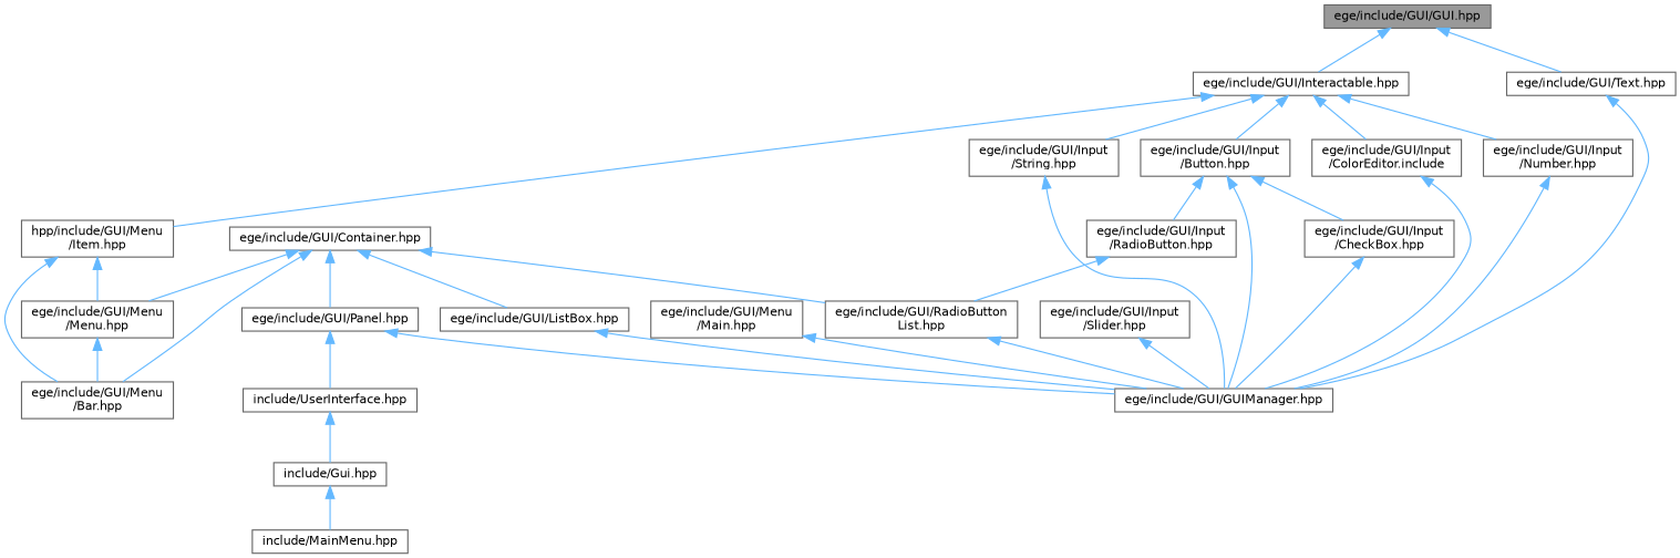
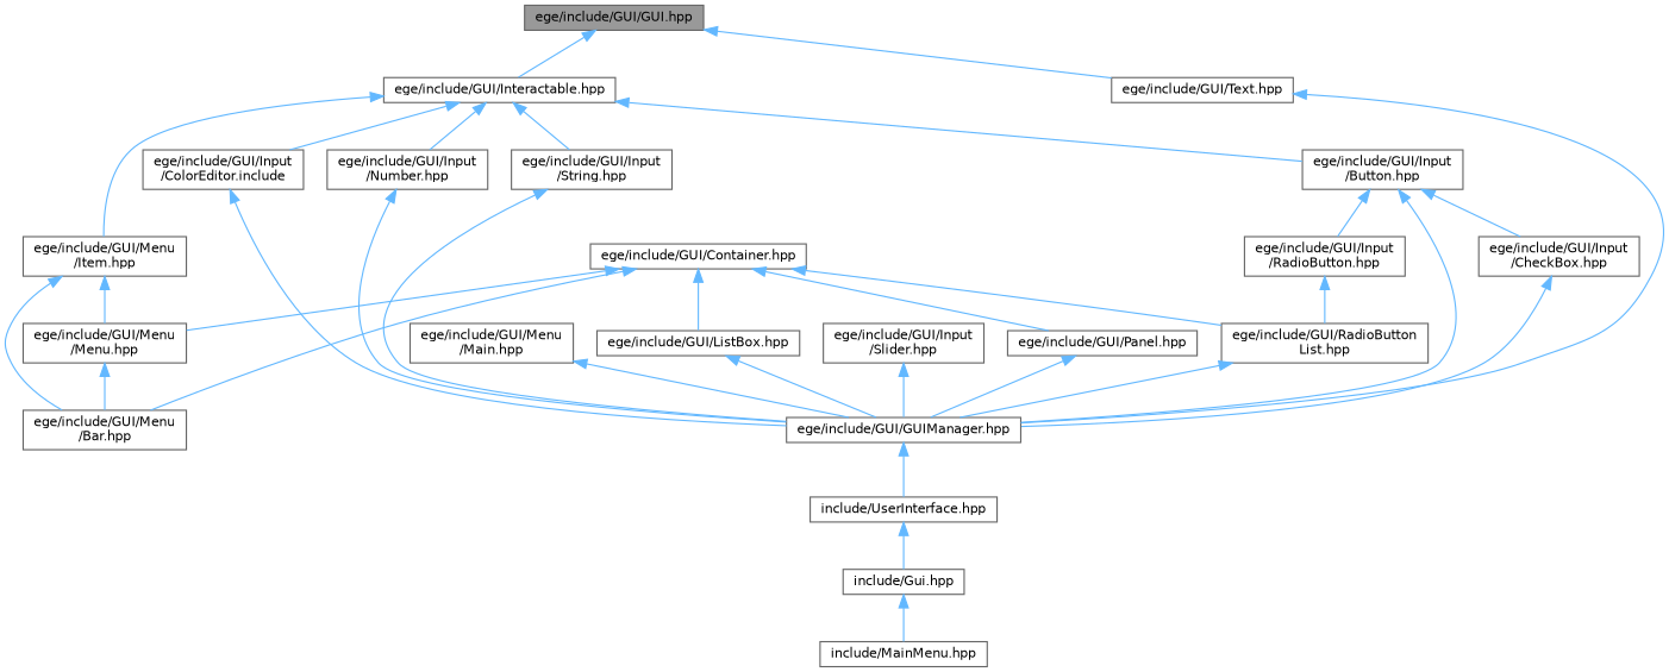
  digraph {
    node [color=grey40 fillcolor=white fontname=Helvetica fontsize=10 shape=box style=filled]
    edge [color=steelblue1 dir=back fontname=Helvetica fontsize=10 labelfontname=Helvetica labelfontsize=10 style=solid]
    n1 [color=gray40 fillcolor=grey60 fontcolor=black height=0.2 label="ege/include/GUI/GUI.hpp" width=0.4]
    n2 [height=0.2 label="ege/include/GUI/Interactable.hpp" width=0.4]
    n3 [height=0.2 label="ege/include/GUI/Text.hpp" width=0.4]
    n4 [height=0.2 label="ege/include/GUI/Container.hpp" width=0.4]
    n5 [height=0.2 label="ege/include/GUI/ListBox.hpp" width=0.4]
    n6 [height=0.2 label="ege/include/GUI/Menu\l/Bar.hpp" width=0.4]
    n7 [height=0.2 label="ege/include/GUI/Menu\l/Menu.hpp" width=0.4]
    n8 [height=0.2 label="ege/include/GUI/Panel.hpp" width=0.4]
    n9 [height=0.2 label="ege/include/GUI/RadioButton\lList.hpp" width=0.4]
    n10 [height=0.2 label="ege/include/GUI/Input\l/Button.hpp" width=0.4]
    n11 [height=0.2 label="ege/include/GUI/Input\l/ColorEditor.include" width=0.4]
    n12 [height=0.2 label="ege/include/GUI/Input\l/Number.hpp" width=0.4]
    n13 [height=0.2 label="ege/include/GUI/Input\l/String.hpp" width=0.4]
-   n14 [height=0.2 label="hpp/include/GUI/Menu\l/Item.hpp" width=0.4]
+   n14 [height=0.2 label="ege/include/GUI/Menu\l/Item.hpp" width=0.4]
    n15 [height=0.2 label="ege/include/GUI/GUIManager.hpp" width=0.4]
    n16 [height=0.2 label="include/UserInterface.hpp" width=0.4]
    n17 [height=0.2 label="include/Gui.hpp" width=0.4]
    n18 [height=0.2 label="include/MainMenu.hpp" width=0.4]
    n19 [height=0.2 label="ege/include/GUI/Menu\l/Main.hpp" width=0.4]
    n20 [height=0.2 label="ege/include/GUI/Input\l/CheckBox.hpp" width=0.4]
    n21 [height=0.2 label="ege/include/GUI/Input\l/RadioButton.hpp" width=0.4]
    n22 [height=0.2 label="ege/include/GUI/Input\l/Slider.hpp" width=0.4]
    n1 -> n2
    n1 -> n3
    n2 -> n10
    n2 -> n11
    n2 -> n12
    n2 -> n13
    n2 -> n14
    n3 -> n15
    n4 -> n5
    n4 -> n6
    n4 -> n7
    n4 -> n8
    n4 -> n9
    n5 -> n15
    n7 -> n6
    n8 -> n15
    n9 -> n15
    n10 -> n15
    n10 -> n20
    n10 -> n21
    n11 -> n15
    n12 -> n15
    n13 -> n15
    n14 -> n6
    n14 -> n7
-   n8 -> n16
+   n15 -> n16
    n16 -> n17
    n17 -> n18
    n19 -> n15
    n20 -> n15
    n21 -> n9
    n22 -> n15
  }
